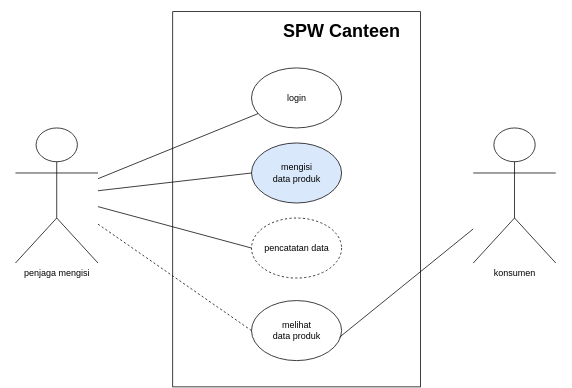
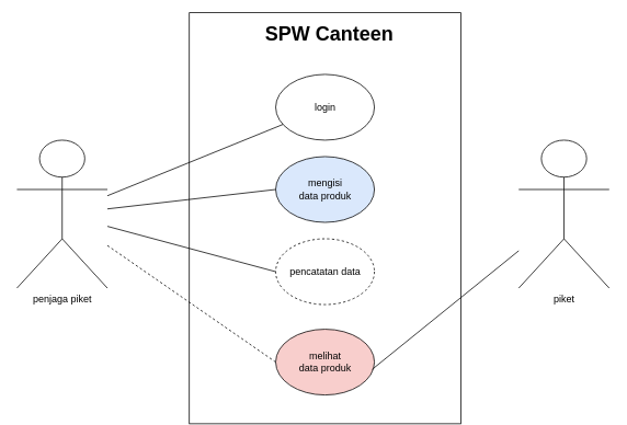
  <mxCell id="0" />
  <mxCell id="1" parent="0" />
  <mxCell id="2" value="" style="rounded=0;whiteSpace=wrap;html=1;rotation=90;" vertex="1" parent="1"><mxGeometry x="144.56" y="100" width="500" height="330" as="geometry" /></mxCell>
- <mxCell id="3" value="penjaga mengisi" style="shape=umlActor;verticalLabelPosition=bottom;verticalAlign=top;html=1;outlineConnect=0;" vertex="1" parent="1"><mxGeometry x="20" y="170" width="110" height="180" as="geometry" /></mxCell>
- <mxCell id="4" value="konsumen" style="shape=umlActor;verticalLabelPosition=bottom;verticalAlign=top;html=1;outlineConnect=0;" vertex="1" parent="1"><mxGeometry x="630" y="170" width="110" height="180" as="geometry" /></mxCell>
- <mxCell id="5" value="&lt;h1 style=&quot;margin-top: 0px;&quot;&gt;SPW Canteen&lt;/h1&gt;" style="text;html=1;whiteSpace=wrap;overflow=hidden;rounded=0;" vertex="1" parent="1"><mxGeometry x="375" y="20" width="180" height="40" as="geometry" /></mxCell>
+ <mxCell id="3" value="penjaga piket" style="shape=umlActor;verticalLabelPosition=bottom;verticalAlign=top;html=1;outlineConnect=0;" vertex="1" parent="1"><mxGeometry x="20" y="170" width="110" height="180" as="geometry" /></mxCell>
+ <mxCell id="4" value="piket" style="shape=umlActor;verticalLabelPosition=bottom;verticalAlign=top;html=1;outlineConnect=0;" vertex="1" parent="1"><mxGeometry x="630" y="170" width="110" height="180" as="geometry" /></mxCell>
+ <mxCell id="5" value="&lt;h1 style=&quot;margin-top: 0px;&quot;&gt;SPW Canteen&lt;/h1&gt;" style="text;html=1;whiteSpace=wrap;overflow=hidden;rounded=0;" vertex="1" parent="1"><mxGeometry x="320" y="20" width="180" height="40" as="geometry" /></mxCell>
  <mxCell id="6" value="login" style="ellipse;whiteSpace=wrap;html=1;" vertex="1" parent="1"><mxGeometry x="334.56" y="90" width="120" height="80" as="geometry" /></mxCell>
  <mxCell id="7" value="mengisi&lt;div&gt;data&amp;nbsp;&lt;span style=&quot;background-color: initial;&quot;&gt;produk&lt;/span&gt;&lt;/div&gt;" style="ellipse;whiteSpace=wrap;html=1;fillColor=#dae8fc;" vertex="1" parent="1"><mxGeometry x="334.56" y="190" width="120" height="80" as="geometry" /></mxCell>
  <mxCell id="8" value="pencatatan data" style="ellipse;whiteSpace=wrap;html=1;dashed=1;" vertex="1" parent="1"><mxGeometry x="334.56" y="290" width="120" height="80" as="geometry" /></mxCell>
- <mxCell id="9" value="melihat&lt;div&gt;data produk&lt;/div&gt;" style="ellipse;whiteSpace=wrap;html=1;" vertex="1" parent="1"><mxGeometry x="334.56" y="400" width="120" height="80" as="geometry" /></mxCell>
+ <mxCell id="9" value="melihat&lt;div&gt;data produk&lt;/div&gt;" style="ellipse;whiteSpace=wrap;html=1;fillColor=#f8cecc;" vertex="1" parent="1"><mxGeometry x="334.56" y="400" width="120" height="80" as="geometry" /></mxCell>
  <mxCell id="10" value="" style="endArrow=none;html=1;rounded=0;" edge="1" parent="1" source="3" target="6"><mxGeometry width="50" height="50" relative="1" as="geometry"><mxPoint x="100" y="120" as="sourcePoint" /><mxPoint x="150" y="70" as="targetPoint" /></mxGeometry></mxCell>
  <mxCell id="11" value="" style="endArrow=none;html=1;rounded=0;entryX=0;entryY=0.5;entryDx=0;entryDy=0;" edge="1" parent="1" source="3" target="7"><mxGeometry width="50" height="50" relative="1" as="geometry"><mxPoint x="150" y="310" as="sourcePoint" /><mxPoint x="200" y="260" as="targetPoint" /></mxGeometry></mxCell>
  <mxCell id="12" value="" style="endArrow=none;html=1;rounded=0;entryX=0;entryY=0.5;entryDx=0;entryDy=0;" edge="1" parent="1" source="3" target="8"><mxGeometry width="50" height="50" relative="1" as="geometry"><mxPoint x="100" y="450" as="sourcePoint" /><mxPoint x="150" y="400" as="targetPoint" /></mxGeometry></mxCell>
  <mxCell id="13" value="" style="endArrow=none;html=1;rounded=0;entryX=0;entryY=0.5;entryDx=0;entryDy=0;dashed=1;" edge="1" parent="1" source="3" target="9"><mxGeometry width="50" height="50" relative="1" as="geometry"><mxPoint x="70" y="480" as="sourcePoint" /><mxPoint x="120" y="430" as="targetPoint" /></mxGeometry></mxCell>
  <mxCell id="14" value="" style="endArrow=none;html=1;rounded=0;exitX=0.976;exitY=0.612;exitDx=0;exitDy=0;exitPerimeter=0;" edge="1" parent="1" source="9" target="4"><mxGeometry width="50" height="50" relative="1" as="geometry"><mxPoint x="610" y="440" as="sourcePoint" /><mxPoint x="660" y="390" as="targetPoint" /></mxGeometry></mxCell>
